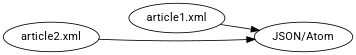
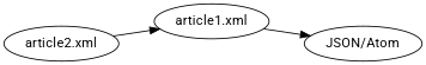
  digraph {
    fontname=Roboto
    rankdir=LR
    node [fontname=Roboto]
    edge [fontname=Roboto]
    n1 [label="article1.xml"]
    n2 [label="JSON/Atom"]
    n3 [label="article2.xml"]
    n1 -> n2
-   n3 -> n2
+   n3 -> n1
  }
